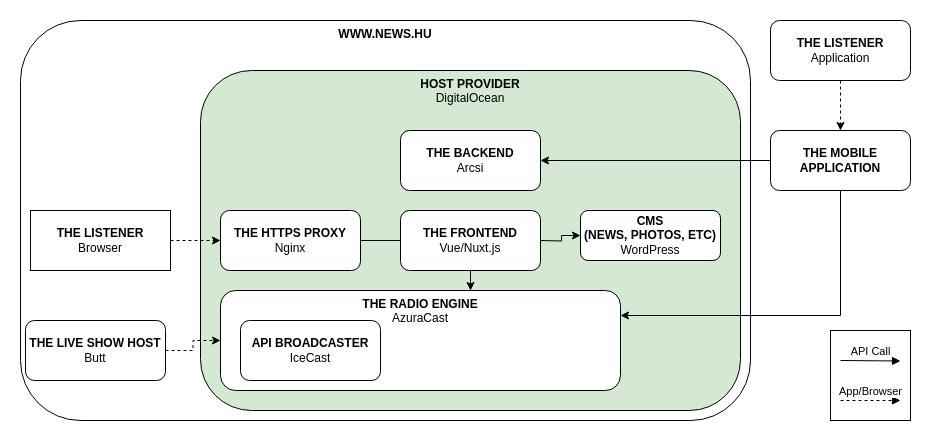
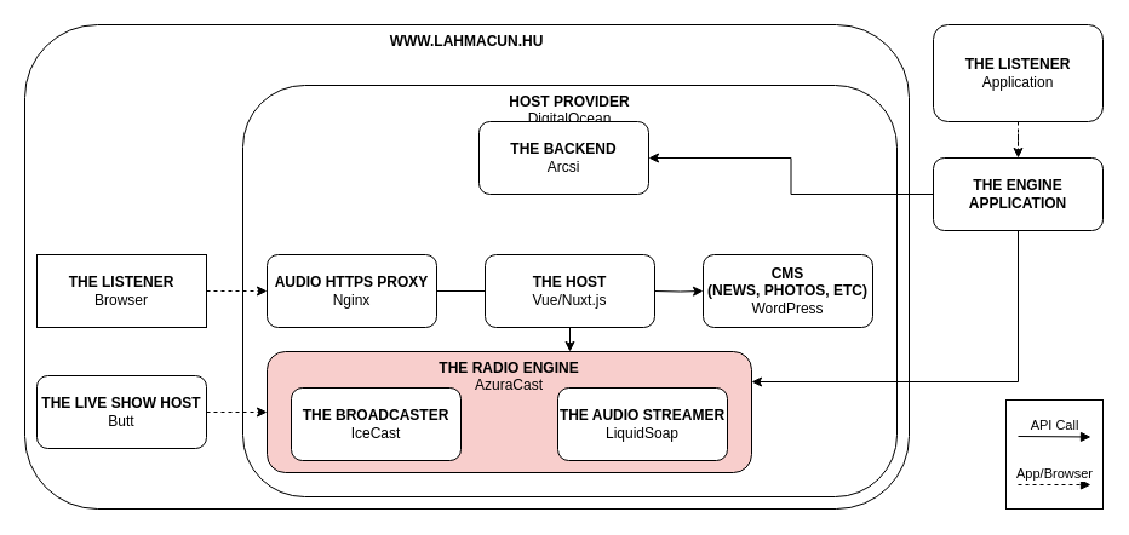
  <mxCell id="0" />
  <mxCell id="1" parent="0" />
  <mxCell id="2" value="" style="rounded=0;whiteSpace=wrap;html=1;" parent="1" vertex="1"><mxGeometry x="830" y="330" width="80" height="90" as="geometry" /></mxCell>
- <mxCell id="3" value="&lt;b&gt;WWW.NEWS.HU&lt;/b&gt;" style="rounded=1;whiteSpace=wrap;html=1;fontFamily=Helvetica;verticalAlign=top;" parent="1" vertex="1"><mxGeometry x="20" y="20" width="730" height="400" as="geometry" /></mxCell>
- <mxCell id="4" value="&lt;b&gt;HOST PROVIDER&lt;/b&gt;&lt;br&gt;DigitalOcean" style="rounded=1;whiteSpace=wrap;html=1;fontFamily=Helvetica;verticalAlign=top;fillColor=#d5e8d4;" parent="1" vertex="1"><mxGeometry x="200" y="70" width="540" height="340" as="geometry" /></mxCell>
+ <mxCell id="3" value="&lt;b&gt;WWW.LAHMACUN.HU&lt;/b&gt;" style="rounded=1;whiteSpace=wrap;html=1;fontFamily=Helvetica;verticalAlign=top;" parent="1" vertex="1"><mxGeometry x="20" y="20" width="730" height="400" as="geometry" /></mxCell>
+ <mxCell id="4" value="&lt;b&gt;HOST PROVIDER&lt;/b&gt;&lt;br&gt;DigitalOcean" style="rounded=1;whiteSpace=wrap;html=1;fontFamily=Helvetica;verticalAlign=top;" parent="1" vertex="1"><mxGeometry x="200" y="70" width="540" height="340" as="geometry" /></mxCell>
  <mxCell id="5" style="edgeStyle=orthogonalEdgeStyle;rounded=0;orthogonalLoop=1;jettySize=auto;html=1;exitX=0.5;exitY=1;exitDx=0;exitDy=0;entryX=1;entryY=0.25;entryDx=0;entryDy=0;" parent="1" source="22" target="6" edge="1"><mxGeometry relative="1" as="geometry" /></mxCell>
- <mxCell id="6" value="&lt;b&gt;THE RADIO ENGINE&lt;/b&gt;&lt;br&gt;AzuraCast" style="rounded=1;whiteSpace=wrap;html=1;fontFamily=Helvetica;labelPosition=center;verticalLabelPosition=middle;align=center;verticalAlign=top;" parent="1" vertex="1"><mxGeometry x="220" y="290" width="400" height="100" as="geometry" /></mxCell>
+ <mxCell id="6" value="&lt;b&gt;THE RADIO ENGINE&lt;/b&gt;&lt;br&gt;AzuraCast" style="rounded=1;whiteSpace=wrap;html=1;fontFamily=Helvetica;labelPosition=center;verticalLabelPosition=middle;align=center;verticalAlign=top;fillColor=#f8cecc;" parent="1" vertex="1"><mxGeometry x="220" y="290" width="400" height="100" as="geometry" /></mxCell>
  <mxCell id="7" value="&lt;b&gt;THE LISTENER&lt;/b&gt;&lt;br&gt;Browser" style="whiteSpace=wrap;html=1;fontFamily=Helvetica;rounded=0;" parent="1" vertex="1"><mxGeometry x="30" y="210" width="140" height="60" as="geometry" /></mxCell>
  <mxCell id="8" style="edgeStyle=orthogonalEdgeStyle;rounded=0;orthogonalLoop=1;jettySize=auto;html=1;exitX=1;exitY=0.5;exitDx=0;exitDy=0;entryX=0;entryY=0.5;entryDx=0;entryDy=0;fontFamily=Helvetica;dashed=1;" parent="1" source="7" target="9" edge="1"><mxGeometry relative="1" as="geometry" /></mxCell>
- <mxCell id="9" value="&lt;b&gt;THE HTTPS PROXY&lt;/b&gt;&lt;br&gt;Nginx" style="rounded=1;whiteSpace=wrap;html=1;fontFamily=Helvetica;" parent="1" vertex="1"><mxGeometry x="220" y="210" width="140" height="60" as="geometry" /></mxCell>
+ <mxCell id="9" value="&lt;b&gt;AUDIO HTTPS PROXY&lt;/b&gt;&lt;br&gt;Nginx" style="rounded=1;whiteSpace=wrap;html=1;fontFamily=Helvetica;" parent="1" vertex="1"><mxGeometry x="220" y="210" width="140" height="60" as="geometry" /></mxCell>
  <mxCell id="10" value="" style="edgeStyle=orthogonalEdgeStyle;rounded=0;orthogonalLoop=1;jettySize=auto;html=1;" parent="1" source="11" edge="1"><mxGeometry relative="1" as="geometry"><mxPoint x="470" y="290" as="targetPoint" /></mxGeometry></mxCell>
- <mxCell id="11" value="&lt;b&gt;THE FRONTEND&lt;/b&gt;&lt;br&gt;Vue/Nuxt.js" style="rounded=1;whiteSpace=wrap;html=1;fontFamily=Helvetica;" parent="1" vertex="1"><mxGeometry x="400" y="210" width="140" height="60" as="geometry" /></mxCell>
+ <mxCell id="11" value="&lt;b&gt;THE HOST&lt;/b&gt;&lt;br&gt;Vue/Nuxt.js" style="rounded=1;whiteSpace=wrap;html=1;fontFamily=Helvetica;" parent="1" vertex="1"><mxGeometry x="400" y="210" width="140" height="60" as="geometry" /></mxCell>
  <mxCell id="12" style="edgeStyle=orthogonalEdgeStyle;rounded=0;orthogonalLoop=1;jettySize=auto;html=1;fontFamily=Helvetica;entryX=0;entryY=0.5;entryDx=0;entryDy=0;" parent="1" target="13" edge="1"><mxGeometry relative="1" as="geometry"><mxPoint x="540" y="240" as="sourcePoint" /></mxGeometry></mxCell>
- <mxCell id="13" value="&lt;b&gt;CMS&lt;br&gt;(NEWS, PHOTOS, ETC)&lt;/b&gt;&lt;br&gt;WordPress" style="rounded=1;whiteSpace=wrap;html=1;fontFamily=Helvetica;" parent="1" vertex="1"><mxGeometry x="580" y="210" width="140" height="50" as="geometry" /></mxCell>
- <mxCell id="15" value="&lt;b&gt;API BROADCASTER&lt;/b&gt;&lt;br&gt;IceCast" style="rounded=1;whiteSpace=wrap;html=1;fontFamily=Helvetica;" parent="1" vertex="1"><mxGeometry x="240" y="320" width="140" height="60" as="geometry" /></mxCell>
+ <mxCell id="13" value="&lt;b&gt;CMS&lt;br&gt;(NEWS, PHOTOS, ETC)&lt;/b&gt;&lt;br&gt;WordPress" style="rounded=1;whiteSpace=wrap;html=1;fontFamily=Helvetica;" parent="1" vertex="1"><mxGeometry x="580" y="210" width="140" height="60" as="geometry" /></mxCell>
+ <mxCell id="14" value="&lt;b&gt;THE AUDIO STREAMER&lt;br&gt;&lt;/b&gt;LiquidSoap" style="rounded=1;whiteSpace=wrap;html=1;fontFamily=Helvetica;" parent="1" vertex="1"><mxGeometry x="460" y="320" width="140" height="60" as="geometry" /></mxCell>
+ <mxCell id="15" value="&lt;b&gt;THE BROADCASTER&lt;/b&gt;&lt;br&gt;IceCast" style="rounded=1;whiteSpace=wrap;html=1;fontFamily=Helvetica;" parent="1" vertex="1"><mxGeometry x="240" y="320" width="140" height="60" as="geometry" /></mxCell>
  <mxCell id="16" style="edgeStyle=orthogonalEdgeStyle;rounded=0;orthogonalLoop=1;jettySize=auto;html=1;exitX=1;exitY=0.5;exitDx=0;exitDy=0;entryX=0;entryY=0.5;entryDx=0;entryDy=0;fontFamily=Helvetica;endArrow=classic;endFill=1;dashed=1;" parent="1" source="17" target="6" edge="1"><mxGeometry relative="1" as="geometry" /></mxCell>
- <mxCell id="17" value="&lt;b&gt;THE LIVE SHOW HOST&lt;/b&gt;&lt;br&gt;Butt" style="rounded=1;whiteSpace=wrap;html=1;fontFamily=Helvetica;" parent="1" vertex="1"><mxGeometry x="25" y="320" width="140" height="60" as="geometry" /></mxCell>
- <mxCell id="18" value="&lt;b&gt;THE BACKEND &lt;br&gt;&lt;/b&gt;Arcsi" style="rounded=1;whiteSpace=wrap;html=1;fontFamily=Helvetica;" parent="1" vertex="1"><mxGeometry x="400" y="130" width="140" height="60" as="geometry" /></mxCell>
+ <mxCell id="17" value="&lt;b&gt;THE LIVE SHOW HOST&lt;/b&gt;&lt;br&gt;Butt" style="rounded=1;whiteSpace=wrap;html=1;fontFamily=Helvetica;" parent="1" vertex="1"><mxGeometry x="30" y="310" width="140" height="60" as="geometry" /></mxCell>
+ <mxCell id="18" value="&lt;b&gt;THE BACKEND &lt;br&gt;&lt;/b&gt;Arcsi" style="rounded=1;whiteSpace=wrap;html=1;fontFamily=Helvetica;" parent="1" vertex="1"><mxGeometry x="395" y="100" width="140" height="60" as="geometry" /></mxCell>
  <mxCell id="19" style="edgeStyle=orthogonalEdgeStyle;rounded=0;orthogonalLoop=1;jettySize=auto;html=1;entryX=0.5;entryY=0;entryDx=0;entryDy=0;dashed=1;" parent="1" source="20" target="22" edge="1"><mxGeometry relative="1" as="geometry" /></mxCell>
- <mxCell id="20" value="&lt;b&gt;THE LISTENER&lt;/b&gt;&lt;br&gt;Application&lt;br&gt;" style="rounded=1;whiteSpace=wrap;html=1;fontFamily=Helvetica;" parent="1" vertex="1"><mxGeometry x="770" y="20" width="140" height="60" as="geometry" /></mxCell>
+ <mxCell id="20" value="&lt;b&gt;THE LISTENER&lt;/b&gt;&lt;br&gt;Application&lt;br&gt;" style="rounded=1;whiteSpace=wrap;html=1;fontFamily=Helvetica;" parent="1" vertex="1"><mxGeometry x="770" y="20" width="140" height="80" as="geometry" /></mxCell>
  <mxCell id="21" style="edgeStyle=orthogonalEdgeStyle;rounded=0;orthogonalLoop=1;jettySize=auto;html=1;exitX=0;exitY=0.5;exitDx=0;exitDy=0;entryX=1;entryY=0.5;entryDx=0;entryDy=0;" parent="1" source="22" target="18" edge="1"><mxGeometry relative="1" as="geometry"><mxPoint x="530" y="145" as="targetPoint" /></mxGeometry></mxCell>
- <mxCell id="22" value="&lt;b&gt;THE MOBILE APPLICATION&lt;/b&gt;" style="rounded=1;whiteSpace=wrap;html=1;fontFamily=Helvetica;" parent="1" vertex="1"><mxGeometry x="770" y="130" width="140" height="60" as="geometry" /></mxCell>
+ <mxCell id="22" value="&lt;b&gt;THE ENGINE APPLICATION&lt;/b&gt;" style="rounded=1;whiteSpace=wrap;html=1;fontFamily=Helvetica;" parent="1" vertex="1"><mxGeometry x="770" y="130" width="140" height="60" as="geometry" /></mxCell>
  <mxCell id="23" value="API Call" style="html=1;verticalAlign=bottom;endArrow=block;rounded=0;strokeColor=default;" parent="1" edge="1"><mxGeometry width="80" relative="1" as="geometry"><mxPoint x="840" y="360" as="sourcePoint" /><mxPoint x="900" y="360.5" as="targetPoint" /></mxGeometry></mxCell>
  <mxCell id="24" value="App/Browser" style="html=1;verticalAlign=bottom;endArrow=block;rounded=0;dashed=1;" parent="1" edge="1"><mxGeometry width="80" relative="1" as="geometry"><mxPoint x="840" y="400" as="sourcePoint" /><mxPoint x="900" y="400" as="targetPoint" /></mxGeometry></mxCell>
  <mxCell id="25" value="" style="endArrow=none;html=1;rounded=0;entryX=0;entryY=0.5;entryDx=0;entryDy=0;exitX=1;exitY=0.5;exitDx=0;exitDy=0;" edge="1" parent="1" source="9" target="11"><mxGeometry width="50" height="50" relative="1" as="geometry"><mxPoint x="480" y="330" as="sourcePoint" /><mxPoint x="530" y="280" as="targetPoint" /></mxGeometry></mxCell>
